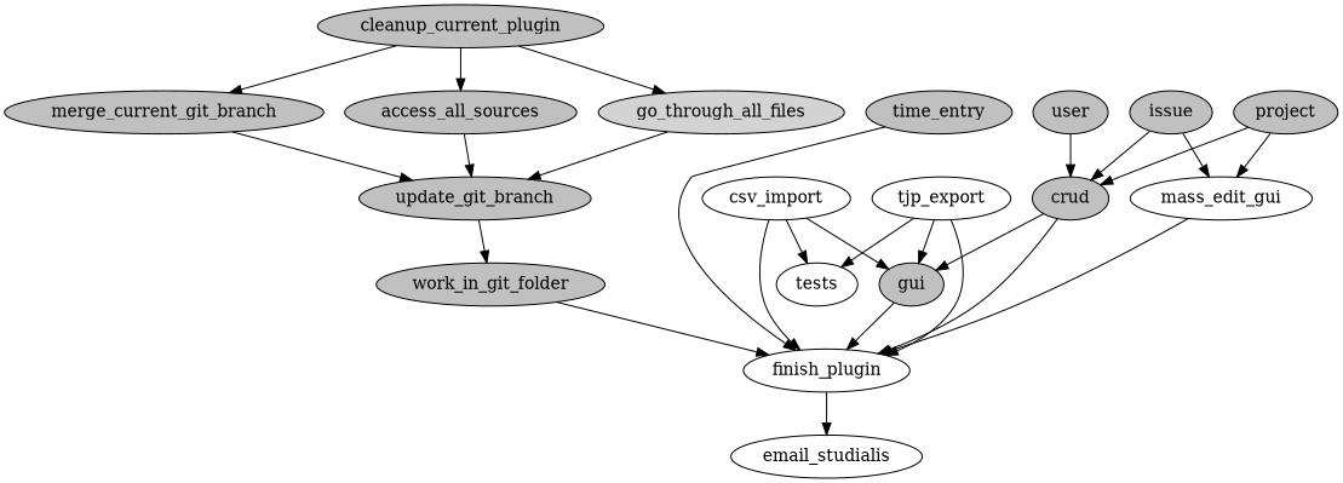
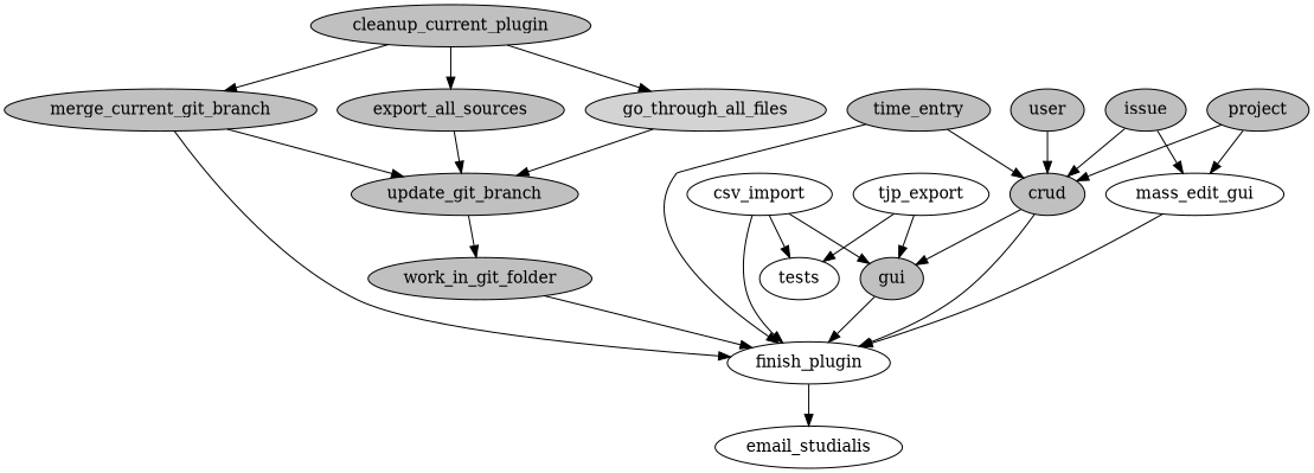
  digraph {
    node [fillcolor=grey style=filled]
    merge_current_git_branch
    update_git_branch
    work_in_git_folder
-   access_all_sources
+   access_all_sources [label=export_all_sources]
    project
    time_entry
    user
    issue
    cleanup_current_plugin
    crud
    gui
    go_through_all_files [fillcolor=lightgrey]
    finish_plugin [fillcolor="" style=""]
    mass_edit_gui [fillcolor="" style=""]
    email_studialis [fillcolor="" style=""]
    csv_import [fillcolor="" style=""]
    tests [fillcolor="" style=""]
    tjp_export [fillcolor="" style=""]
    subgraph sub_1 {
      merge_current_git_branch
      update_git_branch
      work_in_git_folder
      access_all_sources
      project
      time_entry
      user
      issue
      cleanup_current_plugin
      crud
      gui
    }
    subgraph sub_2 {
      go_through_all_files
    }
    merge_current_git_branch -> update_git_branch
    update_git_branch -> work_in_git_folder
    work_in_git_folder -> finish_plugin
    access_all_sources -> update_git_branch
    project -> crud
    project -> mass_edit_gui
+   time_entry -> crud
    time_entry -> finish_plugin
    user -> crud
    issue -> crud
    issue -> mass_edit_gui
    cleanup_current_plugin -> merge_current_git_branch
    cleanup_current_plugin -> access_all_sources
    cleanup_current_plugin -> go_through_all_files
    crud -> gui
    crud -> finish_plugin
    gui -> finish_plugin
    go_through_all_files -> update_git_branch
    finish_plugin -> email_studialis
    mass_edit_gui -> finish_plugin
    csv_import -> gui
    csv_import -> finish_plugin
    csv_import -> tests
    tjp_export -> gui
-   tjp_export -> finish_plugin
+   merge_current_git_branch -> finish_plugin
    tjp_export -> tests
  }
